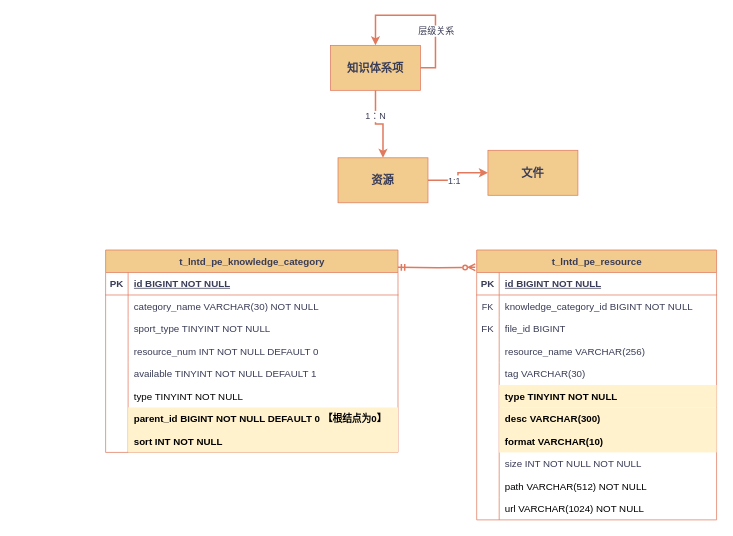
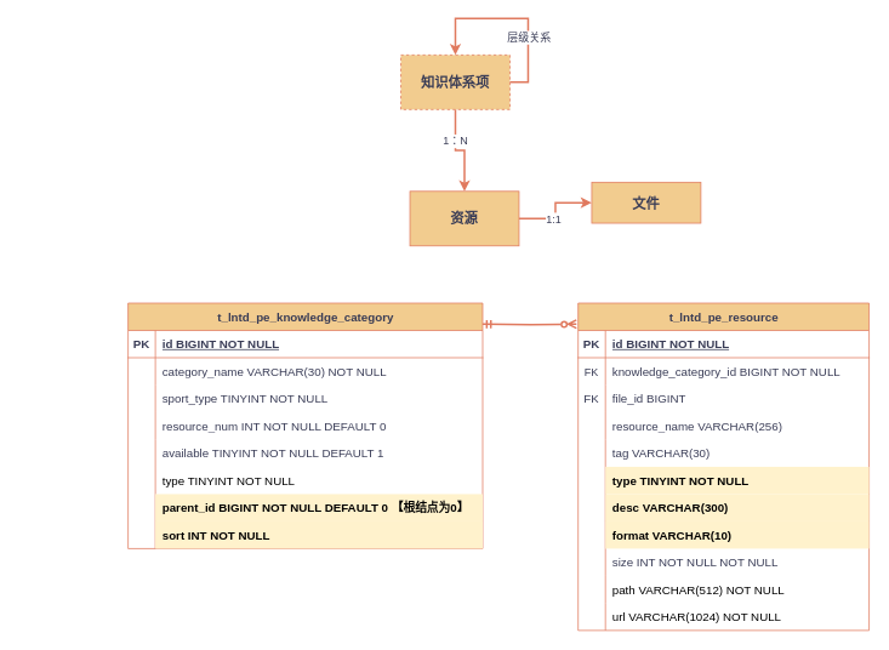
  <mxCell id="0" />
  <mxCell id="1" parent="0" />
  <mxCell id="2" value="t_lntd_pe_knowledge_category" style="shape=table;startSize=30;container=1;collapsible=1;childLayout=tableLayout;fixedRows=1;rowLines=0;fontStyle=1;align=center;resizeLast=1;html=1;labelBackgroundColor=none;fillColor=#F2CC8F;strokeColor=#E07A5F;fontColor=#393C56;fontSize=13;" parent="1" vertex="1"><mxGeometry x="140" y="333" width="390" height="270" as="geometry" /></mxCell>
  <mxCell id="3" value="" style="shape=tableRow;horizontal=0;startSize=0;swimlaneHead=0;swimlaneBody=0;fillColor=none;collapsible=0;dropTarget=0;points=[[0,0.5],[1,0.5]];portConstraint=eastwest;top=0;left=0;right=0;bottom=1;labelBackgroundColor=none;strokeColor=#E07A5F;fontColor=#393C56;fontSize=13;" parent="2" vertex="1"><mxGeometry y="30" width="390" height="30" as="geometry" /></mxCell>
  <mxCell id="4" value="PK" style="shape=partialRectangle;connectable=0;fillColor=none;top=0;left=0;bottom=0;right=0;fontStyle=1;overflow=hidden;whiteSpace=wrap;html=1;labelBackgroundColor=none;strokeColor=#E07A5F;fontColor=#393C56;fontSize=13;" parent="3" vertex="1"><mxGeometry width="30" height="30" as="geometry"><mxRectangle width="30" height="30" as="alternateBounds" /></mxGeometry></mxCell>
  <mxCell id="5" value="id BIGINT NOT NULL" style="shape=partialRectangle;connectable=0;fillColor=none;top=0;left=0;bottom=0;right=0;align=left;spacingLeft=6;fontStyle=5;overflow=hidden;whiteSpace=wrap;html=1;labelBackgroundColor=none;strokeColor=#E07A5F;fontColor=#393C56;fontSize=13;" parent="3" vertex="1"><mxGeometry x="30" width="360" height="30" as="geometry"><mxRectangle width="360" height="30" as="alternateBounds" /></mxGeometry></mxCell>
  <mxCell id="6" value="" style="shape=tableRow;horizontal=0;startSize=0;swimlaneHead=0;swimlaneBody=0;fillColor=none;collapsible=0;dropTarget=0;points=[[0,0.5],[1,0.5]];portConstraint=eastwest;top=0;left=0;right=0;bottom=0;labelBackgroundColor=none;strokeColor=#E07A5F;fontColor=#393C56;fontSize=13;" parent="2" vertex="1"><mxGeometry y="60" width="390" height="30" as="geometry" /></mxCell>
  <mxCell id="7" value="" style="shape=partialRectangle;connectable=0;fillColor=none;top=0;left=0;bottom=0;right=0;editable=1;overflow=hidden;whiteSpace=wrap;html=1;labelBackgroundColor=none;strokeColor=#E07A5F;fontColor=#393C56;fontSize=13;" parent="6" vertex="1"><mxGeometry width="30" height="30" as="geometry"><mxRectangle width="30" height="30" as="alternateBounds" /></mxGeometry></mxCell>
  <mxCell id="8" value="category_name VARCHAR(30) NOT NULL" style="shape=partialRectangle;connectable=0;fillColor=none;top=0;left=0;bottom=0;right=0;align=left;spacingLeft=6;overflow=hidden;whiteSpace=wrap;html=1;labelBackgroundColor=none;strokeColor=#E07A5F;fontColor=#393C56;fontSize=13;" parent="6" vertex="1"><mxGeometry x="30" width="360" height="30" as="geometry"><mxRectangle width="360" height="30" as="alternateBounds" /></mxGeometry></mxCell>
  <mxCell id="9" value="" style="shape=tableRow;horizontal=0;startSize=0;swimlaneHead=0;swimlaneBody=0;fillColor=none;collapsible=0;dropTarget=0;points=[[0,0.5],[1,0.5]];portConstraint=eastwest;top=0;left=0;right=0;bottom=0;labelBackgroundColor=none;strokeColor=#E07A5F;fontColor=#393C56;fontSize=13;" parent="2" vertex="1"><mxGeometry y="90" width="390" height="30" as="geometry" /></mxCell>
  <mxCell id="10" value="" style="shape=partialRectangle;connectable=0;fillColor=none;top=0;left=0;bottom=0;right=0;editable=1;overflow=hidden;whiteSpace=wrap;html=1;labelBackgroundColor=none;strokeColor=#E07A5F;fontColor=#393C56;fontSize=13;" parent="9" vertex="1"><mxGeometry width="30" height="30" as="geometry"><mxRectangle width="30" height="30" as="alternateBounds" /></mxGeometry></mxCell>
  <mxCell id="11" value="sport_type TINYINT NOT NULL" style="shape=partialRectangle;connectable=0;fillColor=none;top=0;left=0;bottom=0;right=0;align=left;spacingLeft=6;overflow=hidden;whiteSpace=wrap;html=1;labelBackgroundColor=none;strokeColor=#E07A5F;fontColor=#393C56;fontSize=13;" parent="9" vertex="1"><mxGeometry x="30" width="360" height="30" as="geometry"><mxRectangle width="360" height="30" as="alternateBounds" /></mxGeometry></mxCell>
  <mxCell id="12" value="" style="shape=tableRow;horizontal=0;startSize=0;swimlaneHead=0;swimlaneBody=0;fillColor=none;collapsible=0;dropTarget=0;points=[[0,0.5],[1,0.5]];portConstraint=eastwest;top=0;left=0;right=0;bottom=0;labelBackgroundColor=none;strokeColor=#E07A5F;fontColor=#393C56;fontSize=13;" parent="2" vertex="1"><mxGeometry y="120" width="390" height="30" as="geometry" /></mxCell>
  <mxCell id="13" value="" style="shape=partialRectangle;connectable=0;fillColor=none;top=0;left=0;bottom=0;right=0;editable=1;overflow=hidden;whiteSpace=wrap;html=1;labelBackgroundColor=none;strokeColor=#E07A5F;fontColor=#393C56;fontSize=13;" parent="12" vertex="1"><mxGeometry width="30" height="30" as="geometry"><mxRectangle width="30" height="30" as="alternateBounds" /></mxGeometry></mxCell>
  <mxCell id="14" value="resource_num INT NOT NULL DEFAULT 0" style="shape=partialRectangle;connectable=0;fillColor=none;top=0;left=0;bottom=0;right=0;align=left;spacingLeft=6;overflow=hidden;whiteSpace=wrap;html=1;labelBackgroundColor=none;strokeColor=#E07A5F;fontColor=#393C56;fontSize=13;" parent="12" vertex="1"><mxGeometry x="30" width="360" height="30" as="geometry"><mxRectangle width="360" height="30" as="alternateBounds" /></mxGeometry></mxCell>
  <mxCell id="15" value="" style="shape=tableRow;horizontal=0;startSize=0;swimlaneHead=0;swimlaneBody=0;fillColor=none;collapsible=0;dropTarget=0;points=[[0,0.5],[1,0.5]];portConstraint=eastwest;top=0;left=0;right=0;bottom=0;strokeColor=#E07A5F;fontColor=#393C56;labelBackgroundColor=none;fontSize=13;" parent="2" vertex="1"><mxGeometry y="150" width="390" height="30" as="geometry" /></mxCell>
  <mxCell id="16" value="" style="shape=partialRectangle;connectable=0;fillColor=none;top=0;left=0;bottom=0;right=0;editable=1;overflow=hidden;strokeColor=#E07A5F;fontColor=#393C56;labelBackgroundColor=none;fontSize=13;" parent="15" vertex="1"><mxGeometry width="30" height="30" as="geometry"><mxRectangle width="30" height="30" as="alternateBounds" /></mxGeometry></mxCell>
  <mxCell id="17" value="available TINYINT NOT NULL DEFAULT 1" style="shape=partialRectangle;connectable=0;fillColor=none;top=0;left=0;bottom=0;right=0;align=left;spacingLeft=6;overflow=hidden;strokeColor=#E07A5F;fontColor=#393C56;labelBackgroundColor=none;fontSize=13;" parent="15" vertex="1"><mxGeometry x="30" width="360" height="30" as="geometry"><mxRectangle width="360" height="30" as="alternateBounds" /></mxGeometry></mxCell>
  <mxCell id="18" value="" style="shape=tableRow;horizontal=0;startSize=0;swimlaneHead=0;swimlaneBody=0;fillColor=none;collapsible=0;dropTarget=0;points=[[0,0.5],[1,0.5]];portConstraint=eastwest;top=0;left=0;right=0;bottom=0;" vertex="1" parent="2"><mxGeometry y="180" width="390" height="30" as="geometry" /></mxCell>
  <mxCell id="19" value="" style="shape=partialRectangle;connectable=0;fillColor=none;top=0;left=0;bottom=0;right=0;editable=1;overflow=hidden;fontSize=13;" vertex="1" parent="18"><mxGeometry width="30" height="30" as="geometry"><mxRectangle width="30" height="30" as="alternateBounds" /></mxGeometry></mxCell>
  <mxCell id="20" value="type TINYINT NOT NULL" style="shape=partialRectangle;connectable=0;fillColor=none;top=0;left=0;bottom=0;right=0;align=left;spacingLeft=6;overflow=hidden;fontSize=13;" vertex="1" parent="18"><mxGeometry x="30" width="360" height="30" as="geometry"><mxRectangle width="360" height="30" as="alternateBounds" /></mxGeometry></mxCell>
  <mxCell id="21" value="" style="shape=tableRow;horizontal=0;startSize=0;swimlaneHead=0;swimlaneBody=0;fillColor=none;collapsible=0;dropTarget=0;points=[[0,0.5],[1,0.5]];portConstraint=eastwest;top=0;left=0;right=0;bottom=0;" parent="2" vertex="1"><mxGeometry y="210" width="390" height="30" as="geometry" /></mxCell>
  <mxCell id="22" value="" style="shape=partialRectangle;connectable=0;fillColor=none;top=0;left=0;bottom=0;right=0;editable=1;overflow=hidden;fontSize=13;" parent="21" vertex="1"><mxGeometry width="30" height="30" as="geometry"><mxRectangle width="30" height="30" as="alternateBounds" /></mxGeometry></mxCell>
  <mxCell id="23" value="parent_id BIGINT NOT NULL DEFAULT 0 【根结点为0】" style="shape=partialRectangle;connectable=0;fillColor=#fff2cc;top=0;left=0;bottom=0;right=0;align=left;spacingLeft=6;overflow=hidden;fontSize=13;fontStyle=1;strokeColor=#d6b656;" parent="21" vertex="1"><mxGeometry x="30" width="360" height="30" as="geometry"><mxRectangle width="360" height="30" as="alternateBounds" /></mxGeometry></mxCell>
  <mxCell id="24" value="" style="shape=tableRow;horizontal=0;startSize=0;swimlaneHead=0;swimlaneBody=0;fillColor=none;collapsible=0;dropTarget=0;points=[[0,0.5],[1,0.5]];portConstraint=eastwest;top=0;left=0;right=0;bottom=0;" parent="2" vertex="1"><mxGeometry y="240" width="390" height="30" as="geometry" /></mxCell>
  <mxCell id="25" value="" style="shape=partialRectangle;connectable=0;fillColor=none;top=0;left=0;bottom=0;right=0;editable=1;overflow=hidden;fontSize=13;" parent="24" vertex="1"><mxGeometry width="30" height="30" as="geometry"><mxRectangle width="30" height="30" as="alternateBounds" /></mxGeometry></mxCell>
  <mxCell id="26" value="sort INT NOT NULL" style="shape=partialRectangle;connectable=0;fillColor=#fff2cc;top=0;left=0;bottom=0;right=0;align=left;spacingLeft=6;overflow=hidden;fontSize=13;fontStyle=1;strokeColor=#d6b656;" parent="24" vertex="1"><mxGeometry x="30" width="360" height="30" as="geometry"><mxRectangle width="360" height="30" as="alternateBounds" /></mxGeometry></mxCell>
  <mxCell id="27" value="t_lntd_pe_resource" style="shape=table;startSize=30;container=1;collapsible=1;childLayout=tableLayout;fixedRows=1;rowLines=0;fontStyle=1;align=center;resizeLast=1;html=1;labelBackgroundColor=none;fillColor=#F2CC8F;strokeColor=#E07A5F;fontColor=#393C56;fontSize=13;" parent="1" vertex="1"><mxGeometry x="635" y="333" width="320" height="360" as="geometry" /></mxCell>
  <mxCell id="28" value="" style="shape=tableRow;horizontal=0;startSize=0;swimlaneHead=0;swimlaneBody=0;fillColor=none;collapsible=0;dropTarget=0;points=[[0,0.5],[1,0.5]];portConstraint=eastwest;top=0;left=0;right=0;bottom=1;labelBackgroundColor=none;strokeColor=#E07A5F;fontColor=#393C56;fontSize=13;" parent="27" vertex="1"><mxGeometry y="30" width="320" height="30" as="geometry" /></mxCell>
  <mxCell id="29" value="PK" style="shape=partialRectangle;connectable=0;fillColor=none;top=0;left=0;bottom=0;right=0;fontStyle=1;overflow=hidden;whiteSpace=wrap;html=1;labelBackgroundColor=none;strokeColor=#E07A5F;fontColor=#393C56;fontSize=13;" parent="28" vertex="1"><mxGeometry width="30" height="30" as="geometry"><mxRectangle width="30" height="30" as="alternateBounds" /></mxGeometry></mxCell>
  <mxCell id="30" value="id BIGINT NOT NULL" style="shape=partialRectangle;connectable=0;fillColor=none;top=0;left=0;bottom=0;right=0;align=left;spacingLeft=6;fontStyle=5;overflow=hidden;whiteSpace=wrap;html=1;labelBackgroundColor=none;strokeColor=#E07A5F;fontColor=#393C56;fontSize=13;" parent="28" vertex="1"><mxGeometry x="30" width="290" height="30" as="geometry"><mxRectangle width="290" height="30" as="alternateBounds" /></mxGeometry></mxCell>
  <mxCell id="31" value="" style="shape=tableRow;horizontal=0;startSize=0;swimlaneHead=0;swimlaneBody=0;fillColor=none;collapsible=0;dropTarget=0;points=[[0,0.5],[1,0.5]];portConstraint=eastwest;top=0;left=0;right=0;bottom=0;strokeColor=#E07A5F;fontColor=#393C56;" parent="27" vertex="1"><mxGeometry y="60" width="320" height="30" as="geometry" /></mxCell>
  <mxCell id="32" value="FK" style="shape=partialRectangle;connectable=0;fillColor=none;top=0;left=0;bottom=0;right=0;editable=1;overflow=hidden;strokeColor=#E07A5F;fontColor=#393C56;" parent="31" vertex="1"><mxGeometry width="30" height="30" as="geometry"><mxRectangle width="30" height="30" as="alternateBounds" /></mxGeometry></mxCell>
  <mxCell id="33" value="knowledge_category_id BIGINT NOT NULL" style="shape=partialRectangle;connectable=0;fillColor=none;top=0;left=0;bottom=0;right=0;align=left;spacingLeft=6;overflow=hidden;strokeColor=#E07A5F;fontColor=#393C56;fontSize=13;" parent="31" vertex="1"><mxGeometry x="30" width="290" height="30" as="geometry"><mxRectangle width="290" height="30" as="alternateBounds" /></mxGeometry></mxCell>
  <mxCell id="34" value="" style="shape=tableRow;horizontal=0;startSize=0;swimlaneHead=0;swimlaneBody=0;fillColor=none;collapsible=0;dropTarget=0;points=[[0,0.5],[1,0.5]];portConstraint=eastwest;top=0;left=0;right=0;bottom=0;labelBackgroundColor=none;strokeColor=#E07A5F;fontColor=#393C56;fontSize=13;" parent="27" vertex="1"><mxGeometry y="90" width="320" height="30" as="geometry" /></mxCell>
  <mxCell id="35" value="FK" style="shape=partialRectangle;connectable=0;fillColor=none;top=0;left=0;bottom=0;right=0;editable=1;overflow=hidden;whiteSpace=wrap;html=1;labelBackgroundColor=none;strokeColor=#E07A5F;fontColor=#393C56;fontSize=13;" parent="34" vertex="1"><mxGeometry width="30" height="30" as="geometry"><mxRectangle width="30" height="30" as="alternateBounds" /></mxGeometry></mxCell>
  <mxCell id="36" value="file_id BIGINT" style="shape=partialRectangle;connectable=0;fillColor=none;top=0;left=0;bottom=0;right=0;align=left;spacingLeft=6;overflow=hidden;whiteSpace=wrap;html=1;labelBackgroundColor=none;strokeColor=#E07A5F;fontColor=#393C56;fontSize=13;" parent="34" vertex="1"><mxGeometry x="30" width="290" height="30" as="geometry"><mxRectangle width="290" height="30" as="alternateBounds" /></mxGeometry></mxCell>
  <mxCell id="37" value="" style="shape=tableRow;horizontal=0;startSize=0;swimlaneHead=0;swimlaneBody=0;fillColor=none;collapsible=0;dropTarget=0;points=[[0,0.5],[1,0.5]];portConstraint=eastwest;top=0;left=0;right=0;bottom=0;labelBackgroundColor=none;strokeColor=#E07A5F;fontColor=#393C56;fontSize=13;" parent="27" vertex="1"><mxGeometry y="120" width="320" height="30" as="geometry" /></mxCell>
  <mxCell id="38" value="" style="shape=partialRectangle;connectable=0;fillColor=none;top=0;left=0;bottom=0;right=0;editable=1;overflow=hidden;whiteSpace=wrap;html=1;labelBackgroundColor=none;strokeColor=#E07A5F;fontColor=#393C56;fontSize=13;" parent="37" vertex="1"><mxGeometry width="30" height="30" as="geometry"><mxRectangle width="30" height="30" as="alternateBounds" /></mxGeometry></mxCell>
  <mxCell id="39" value="resource_name VARCHAR(256)&amp;nbsp;" style="shape=partialRectangle;connectable=0;fillColor=none;top=0;left=0;bottom=0;right=0;align=left;spacingLeft=6;overflow=hidden;whiteSpace=wrap;html=1;labelBackgroundColor=none;strokeColor=#E07A5F;fontColor=#393C56;fontSize=13;" parent="37" vertex="1"><mxGeometry x="30" width="290" height="30" as="geometry"><mxRectangle width="290" height="30" as="alternateBounds" /></mxGeometry></mxCell>
  <mxCell id="40" value="" style="shape=tableRow;horizontal=0;startSize=0;swimlaneHead=0;swimlaneBody=0;fillColor=none;collapsible=0;dropTarget=0;points=[[0,0.5],[1,0.5]];portConstraint=eastwest;top=0;left=0;right=0;bottom=0;strokeColor=#E07A5F;fontColor=#393C56;fontSize=13;" parent="27" vertex="1"><mxGeometry y="150" width="320" height="30" as="geometry" /></mxCell>
  <mxCell id="41" value="" style="shape=partialRectangle;connectable=0;fillColor=none;top=0;left=0;bottom=0;right=0;editable=1;overflow=hidden;strokeColor=#E07A5F;fontColor=#393C56;fontSize=13;" parent="40" vertex="1"><mxGeometry width="30" height="30" as="geometry"><mxRectangle width="30" height="30" as="alternateBounds" /></mxGeometry></mxCell>
  <mxCell id="42" value="tag VARCHAR(30) " style="shape=partialRectangle;connectable=0;fillColor=none;top=0;left=0;bottom=0;right=0;align=left;spacingLeft=6;overflow=hidden;strokeColor=#E07A5F;fontColor=#393C56;fontSize=13;" parent="40" vertex="1"><mxGeometry x="30" width="290" height="30" as="geometry"><mxRectangle width="290" height="30" as="alternateBounds" /></mxGeometry></mxCell>
  <mxCell id="43" value="" style="shape=tableRow;horizontal=0;startSize=0;swimlaneHead=0;swimlaneBody=0;fillColor=none;collapsible=0;dropTarget=0;points=[[0,0.5],[1,0.5]];portConstraint=eastwest;top=0;left=0;right=0;bottom=0;strokeColor=#E07A5F;fontColor=#393C56;labelBackgroundColor=none;fontSize=13;" parent="27" vertex="1"><mxGeometry y="180" width="320" height="30" as="geometry" /></mxCell>
  <mxCell id="44" value="" style="shape=partialRectangle;connectable=0;fillColor=none;top=0;left=0;bottom=0;right=0;editable=1;overflow=hidden;strokeColor=#E07A5F;fontColor=#393C56;labelBackgroundColor=none;fontSize=13;" parent="43" vertex="1"><mxGeometry width="30" height="30" as="geometry"><mxRectangle width="30" height="30" as="alternateBounds" /></mxGeometry></mxCell>
  <mxCell id="45" value="type TINYINT NOT NULL" style="shape=partialRectangle;connectable=0;fillColor=#fff2cc;top=0;left=0;bottom=0;right=0;align=left;spacingLeft=6;overflow=hidden;strokeColor=#d6b656;labelBackgroundColor=none;fontSize=13;fontStyle=1" parent="43" vertex="1"><mxGeometry x="30" width="290" height="30" as="geometry"><mxRectangle width="290" height="30" as="alternateBounds" /></mxGeometry></mxCell>
  <mxCell id="46" value="" style="shape=tableRow;horizontal=0;startSize=0;swimlaneHead=0;swimlaneBody=0;fillColor=none;collapsible=0;dropTarget=0;points=[[0,0.5],[1,0.5]];portConstraint=eastwest;top=0;left=0;right=0;bottom=0;" vertex="1" parent="27"><mxGeometry y="210" width="320" height="30" as="geometry" /></mxCell>
  <mxCell id="47" value="" style="shape=partialRectangle;connectable=0;fillColor=none;top=0;left=0;bottom=0;right=0;editable=1;overflow=hidden;fontSize=13;" vertex="1" parent="46"><mxGeometry width="30" height="30" as="geometry"><mxRectangle width="30" height="30" as="alternateBounds" /></mxGeometry></mxCell>
  <mxCell id="48" value="desc VARCHAR(300) " style="shape=partialRectangle;connectable=0;fillColor=#fff2cc;top=0;left=0;bottom=0;right=0;align=left;spacingLeft=6;overflow=hidden;fontSize=13;fontStyle=1;strokeColor=#d6b656;" vertex="1" parent="46"><mxGeometry x="30" width="290" height="30" as="geometry"><mxRectangle width="290" height="30" as="alternateBounds" /></mxGeometry></mxCell>
  <mxCell id="49" value="" style="shape=tableRow;horizontal=0;startSize=0;swimlaneHead=0;swimlaneBody=0;fillColor=none;collapsible=0;dropTarget=0;points=[[0,0.5],[1,0.5]];portConstraint=eastwest;top=0;left=0;right=0;bottom=0;strokeColor=#E07A5F;fontColor=#393C56;fontSize=13;" parent="27" vertex="1"><mxGeometry y="240" width="320" height="30" as="geometry" /></mxCell>
  <mxCell id="50" value="" style="shape=partialRectangle;connectable=0;fillColor=none;top=0;left=0;bottom=0;right=0;editable=1;overflow=hidden;strokeColor=#E07A5F;fontColor=#393C56;fontSize=13;" parent="49" vertex="1"><mxGeometry width="30" height="30" as="geometry"><mxRectangle width="30" height="30" as="alternateBounds" /></mxGeometry></mxCell>
  <mxCell id="51" value="format VARCHAR(10)" style="shape=partialRectangle;connectable=0;fillColor=#fff2cc;top=0;left=0;bottom=0;right=0;align=left;spacingLeft=6;overflow=hidden;strokeColor=#d6b656;fontSize=13;fontStyle=1" parent="49" vertex="1"><mxGeometry x="30" width="290" height="30" as="geometry"><mxRectangle width="290" height="30" as="alternateBounds" /></mxGeometry></mxCell>
  <mxCell id="52" value="" style="shape=tableRow;horizontal=0;startSize=0;swimlaneHead=0;swimlaneBody=0;fillColor=none;collapsible=0;dropTarget=0;points=[[0,0.5],[1,0.5]];portConstraint=eastwest;top=0;left=0;right=0;bottom=0;strokeColor=#E07A5F;fontColor=#393C56;labelBackgroundColor=none;fontSize=13;" parent="27" vertex="1"><mxGeometry y="270" width="320" height="30" as="geometry" /></mxCell>
  <mxCell id="53" value="" style="shape=partialRectangle;connectable=0;fillColor=none;top=0;left=0;bottom=0;right=0;editable=1;overflow=hidden;strokeColor=#E07A5F;fontColor=#393C56;labelBackgroundColor=none;fontSize=13;" parent="52" vertex="1"><mxGeometry width="30" height="30" as="geometry"><mxRectangle width="30" height="30" as="alternateBounds" /></mxGeometry></mxCell>
  <mxCell id="54" value="size INT NOT NULL NOT NULL" style="shape=partialRectangle;connectable=0;fillColor=none;top=0;left=0;bottom=0;right=0;align=left;spacingLeft=6;overflow=hidden;strokeColor=#E07A5F;fontColor=#393C56;labelBackgroundColor=none;fontSize=13;" parent="52" vertex="1"><mxGeometry x="30" width="290" height="30" as="geometry"><mxRectangle width="290" height="30" as="alternateBounds" /></mxGeometry></mxCell>
  <mxCell id="55" value="" style="shape=tableRow;horizontal=0;startSize=0;swimlaneHead=0;swimlaneBody=0;fillColor=none;collapsible=0;dropTarget=0;points=[[0,0.5],[1,0.5]];portConstraint=eastwest;top=0;left=0;right=0;bottom=0;" parent="27" vertex="1"><mxGeometry y="300" width="320" height="30" as="geometry" /></mxCell>
  <mxCell id="56" value="" style="shape=partialRectangle;connectable=0;fillColor=none;top=0;left=0;bottom=0;right=0;editable=1;overflow=hidden;fontSize=13;" parent="55" vertex="1"><mxGeometry width="30" height="30" as="geometry"><mxRectangle width="30" height="30" as="alternateBounds" /></mxGeometry></mxCell>
  <mxCell id="57" value="path VARCHAR(512) NOT NULL" style="shape=partialRectangle;connectable=0;fillColor=none;top=0;left=0;bottom=0;right=0;align=left;spacingLeft=6;overflow=hidden;fontSize=13;" parent="55" vertex="1"><mxGeometry x="30" width="290" height="30" as="geometry"><mxRectangle width="290" height="30" as="alternateBounds" /></mxGeometry></mxCell>
  <mxCell id="58" value="" style="shape=tableRow;horizontal=0;startSize=0;swimlaneHead=0;swimlaneBody=0;fillColor=none;collapsible=0;dropTarget=0;points=[[0,0.5],[1,0.5]];portConstraint=eastwest;top=0;left=0;right=0;bottom=0;" parent="27" vertex="1"><mxGeometry y="330" width="320" height="30" as="geometry" /></mxCell>
  <mxCell id="59" value="" style="shape=partialRectangle;connectable=0;fillColor=none;top=0;left=0;bottom=0;right=0;editable=1;overflow=hidden;fontSize=13;" parent="58" vertex="1"><mxGeometry width="30" height="30" as="geometry"><mxRectangle width="30" height="30" as="alternateBounds" /></mxGeometry></mxCell>
  <mxCell id="60" value="url VARCHAR(1024) NOT NULL" style="shape=partialRectangle;connectable=0;fillColor=none;top=0;left=0;bottom=0;right=0;align=left;spacingLeft=6;overflow=hidden;fontSize=13;" parent="58" vertex="1"><mxGeometry x="30" width="290" height="30" as="geometry"><mxRectangle width="290" height="30" as="alternateBounds" /></mxGeometry></mxCell>
  <mxCell id="61" style="edgeStyle=orthogonalEdgeStyle;rounded=0;orthogonalLoop=1;jettySize=auto;html=1;entryX=-0.006;entryY=0.064;entryDx=0;entryDy=0;entryPerimeter=0;strokeColor=#E07A5F;fontColor=#393C56;fillColor=#F2CC8F;exitX=1;exitY=0.117;exitDx=0;exitDy=0;exitPerimeter=0;strokeWidth=2;startArrow=ERmandOne;startFill=0;endArrow=ERzeroToMany;endFill=0;" parent="1" target="27" edge="1"><mxGeometry relative="1" as="geometry"><mxPoint x="530" y="356.06" as="sourcePoint" /></mxGeometry></mxCell>
  <mxCell id="62" style="edgeStyle=orthogonalEdgeStyle;rounded=0;orthogonalLoop=1;jettySize=auto;html=1;strokeColor=#E07A5F;fontColor=#393C56;fillColor=#F2CC8F;strokeWidth=2;" parent="1" source="64" target="67" edge="1"><mxGeometry relative="1" as="geometry" /></mxCell>
  <mxCell id="63" value="&lt;font style=&quot;font-size: 12px;&quot;&gt;1：N&lt;/font&gt;" style="edgeLabel;html=1;align=center;verticalAlign=middle;resizable=0;points=[];strokeColor=#E07A5F;fontColor=#393C56;fillColor=#F2CC8F;" parent="62" vertex="1" connectable="0"><mxGeometry x="-0.325" y="-1" relative="1" as="geometry"><mxPoint as="offset" /></mxGeometry></mxCell>
- <mxCell id="64" value="知识体系项" style="rounded=0;whiteSpace=wrap;html=1;fontSize=15;fontStyle=1;strokeColor=#E07A5F;fontColor=#393C56;fillColor=#F2CC8F;" parent="1" vertex="1"><mxGeometry x="440" y="60" width="120" height="60" as="geometry" /></mxCell>
+ <mxCell id="64" value="知识体系项" style="rounded=0;whiteSpace=wrap;html=1;fontSize=15;fontStyle=1;strokeColor=#E07A5F;fontColor=#393C56;fillColor=#F2CC8F;dashed=1;" parent="1" vertex="1"><mxGeometry x="440" y="60" width="120" height="60" as="geometry" /></mxCell>
  <mxCell id="65" style="edgeStyle=orthogonalEdgeStyle;rounded=0;orthogonalLoop=1;jettySize=auto;html=1;entryX=0;entryY=0.5;entryDx=0;entryDy=0;strokeColor=#E07A5F;fontColor=#393C56;fillColor=#F2CC8F;strokeWidth=2;" parent="1" source="67" target="68" edge="1"><mxGeometry relative="1" as="geometry" /></mxCell>
  <mxCell id="66" value="&lt;font style=&quot;font-size: 12px;&quot;&gt;1:1&lt;/font&gt;" style="edgeLabel;html=1;align=center;verticalAlign=middle;resizable=0;points=[];strokeColor=#E07A5F;fontColor=#393C56;fillColor=#F2CC8F;" parent="65" vertex="1" connectable="0"><mxGeometry x="-0.244" y="-2" relative="1" as="geometry"><mxPoint y="-2" as="offset" /></mxGeometry></mxCell>
  <mxCell id="67" value="资源" style="rounded=0;whiteSpace=wrap;html=1;fontSize=15;fontStyle=1;strokeColor=#E07A5F;fontColor=#393C56;fillColor=#F2CC8F;" parent="1" vertex="1"><mxGeometry x="450" y="210" width="120" height="60" as="geometry" /></mxCell>
- <mxCell id="68" value="文件" style="rounded=0;whiteSpace=wrap;html=1;fontSize=15;fontStyle=1;strokeColor=#E07A5F;fontColor=#393C56;fillColor=#F2CC8F;" parent="1" vertex="1"><mxGeometry x="650" y="200" width="120" height="60" as="geometry" /></mxCell>
+ <mxCell id="68" value="文件" style="rounded=0;whiteSpace=wrap;html=1;fontSize=15;fontStyle=1;strokeColor=#E07A5F;fontColor=#393C56;fillColor=#F2CC8F;" parent="1" vertex="1"><mxGeometry x="650" y="200" width="120" height="45" as="geometry" /></mxCell>
  <mxCell id="69" style="edgeStyle=orthogonalEdgeStyle;rounded=0;orthogonalLoop=1;jettySize=auto;html=1;exitX=1;exitY=0.5;exitDx=0;exitDy=0;entryX=0.5;entryY=0;entryDx=0;entryDy=0;strokeColor=#E07A5F;fontColor=#393C56;fillColor=#F2CC8F;strokeWidth=2;" parent="1" source="64" target="64" edge="1"><mxGeometry relative="1" as="geometry"><Array as="points"><mxPoint x="580" y="90" /><mxPoint x="580" y="20" /><mxPoint x="500" y="20" /></Array></mxGeometry></mxCell>
  <mxCell id="70" value="&lt;font style=&quot;font-size: 12px;&quot;&gt;层级关系&lt;/font&gt;" style="edgeLabel;html=1;align=center;verticalAlign=middle;resizable=0;points=[];strokeColor=#E07A5F;fontColor=#393C56;fillColor=#F2CC8F;" parent="69" vertex="1" connectable="0"><mxGeometry x="-0.495" y="4" relative="1" as="geometry"><mxPoint x="4" y="-17" as="offset" /></mxGeometry></mxCell>
  <mxCell id="71" value="" style="shape=tableRow;horizontal=0;startSize=0;swimlaneHead=0;swimlaneBody=0;fillColor=none;collapsible=0;dropTarget=0;points=[[0,0.5],[1,0.5]];portConstraint=eastwest;top=0;left=0;right=0;bottom=0;labelBackgroundColor=none;strokeColor=#E07A5F;fontColor=#393C56;fontSize=13;" parent="1" vertex="1"><mxGeometry x="20" y="570" width="370" height="30" as="geometry" /></mxCell>
  <mxCell id="72" value="" style="shape=partialRectangle;connectable=0;fillColor=none;top=0;left=0;bottom=0;right=0;editable=1;overflow=hidden;whiteSpace=wrap;html=1;labelBackgroundColor=none;strokeColor=#E07A5F;fontColor=#393C56;fontSize=13;" parent="71" vertex="1"><mxGeometry width="30" height="30" as="geometry"><mxRectangle width="30" height="30" as="alternateBounds" /></mxGeometry></mxCell>
